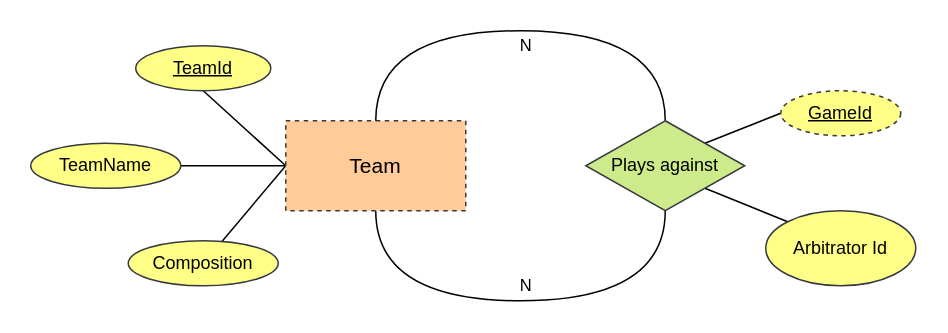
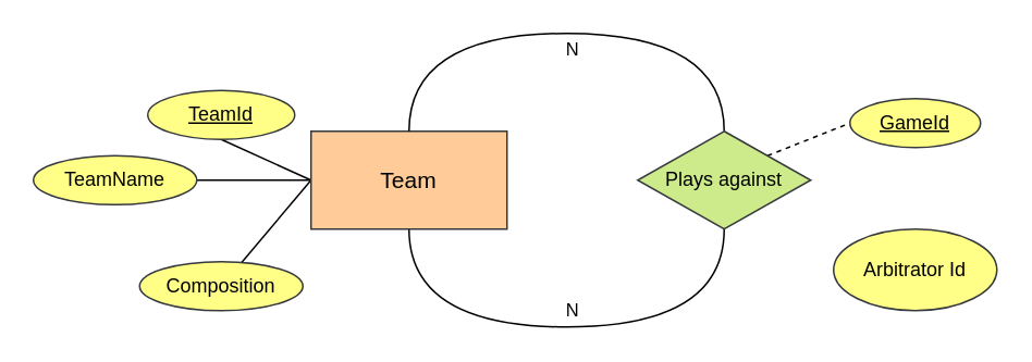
  <mxCell id="0" />
  <mxCell id="1" parent="0" />
  <mxCell id="2" value="N" style="edgeStyle=orthogonalEdgeStyle;rounded=0;orthogonalLoop=1;jettySize=auto;html=1;exitX=0.5;exitY=1;exitDx=0;exitDy=0;entryX=0.5;entryY=1;entryDx=0;entryDy=0;elbow=vertical;curved=1;endArrow=none;endFill=0;" edge="1" parent="1" source="6" target="10"><mxGeometry x="0.022" y="10" relative="1" as="geometry"><Array as="points"><mxPoint x="250" y="200" /><mxPoint x="443" y="200" /></Array><mxPoint as="offset" /></mxGeometry></mxCell>
  <mxCell id="3" style="rounded=0;orthogonalLoop=1;jettySize=auto;html=1;exitX=0;exitY=0.5;exitDx=0;exitDy=0;entryX=0.5;entryY=1;entryDx=0;entryDy=0;endArrow=none;endFill=0;" edge="1" parent="1" source="6" target="13"><mxGeometry relative="1" as="geometry" /></mxCell>
  <mxCell id="4" style="rounded=0;orthogonalLoop=1;jettySize=auto;html=1;exitX=0;exitY=0.5;exitDx=0;exitDy=0;entryX=1;entryY=0.5;entryDx=0;entryDy=0;endArrow=none;endFill=0;" edge="1" parent="1" source="6" target="14"><mxGeometry relative="1" as="geometry" /></mxCell>
  <mxCell id="5" style="rounded=0;orthogonalLoop=1;jettySize=auto;html=1;exitX=0;exitY=0.5;exitDx=0;exitDy=0;endArrow=none;endFill=0;" edge="1" parent="1" source="6" target="15"><mxGeometry relative="1" as="geometry" /></mxCell>
- <mxCell id="6" value="&lt;font style=&quot;font-size: 14px;&quot;&gt;Team&lt;/font&gt;" style="rounded=0;whiteSpace=wrap;html=1;fillColor=#ffcc99;strokeColor=#36393d;dashed=1;" vertex="1" parent="1"><mxGeometry x="190" y="80" width="120" height="60" as="geometry" /></mxCell>
+ <mxCell id="6" value="&lt;font style=&quot;font-size: 14px;&quot;&gt;Team&lt;/font&gt;" style="rounded=0;whiteSpace=wrap;html=1;fillColor=#ffcc99;strokeColor=#36393d;" vertex="1" parent="1"><mxGeometry x="190" y="80" width="120" height="60" as="geometry" /></mxCell>
  <mxCell id="7" value="N" style="edgeStyle=orthogonalEdgeStyle;rounded=0;orthogonalLoop=1;jettySize=auto;html=1;exitX=0.5;exitY=0;exitDx=0;exitDy=0;entryX=0.5;entryY=0;entryDx=0;entryDy=0;curved=1;endArrow=none;endFill=0;" edge="1" parent="1" source="10" target="6"><mxGeometry x="-0.022" y="10" relative="1" as="geometry"><Array as="points"><mxPoint x="443" y="20" /><mxPoint x="250" y="20" /></Array><mxPoint as="offset" /></mxGeometry></mxCell>
- <mxCell id="8" style="rounded=0;orthogonalLoop=1;jettySize=auto;html=1;exitX=1;exitY=1;exitDx=0;exitDy=0;entryX=0;entryY=0;entryDx=0;entryDy=0;endArrow=none;endFill=0;" edge="1" parent="1" source="10" target="12"><mxGeometry relative="1" as="geometry" /></mxCell>
- <mxCell id="9" style="rounded=0;orthogonalLoop=1;jettySize=auto;html=1;exitX=1;exitY=0;exitDx=0;exitDy=0;entryX=0;entryY=0.5;entryDx=0;entryDy=0;endArrow=none;endFill=0;" edge="1" parent="1" source="10" target="11"><mxGeometry relative="1" as="geometry" /></mxCell>
+ <mxCell id="9" style="rounded=0;orthogonalLoop=1;jettySize=auto;html=1;exitX=1;exitY=0;exitDx=0;exitDy=0;entryX=0;entryY=0.5;entryDx=0;entryDy=0;endArrow=none;endFill=0;dashed=1;" edge="1" parent="1" source="10" target="11"><mxGeometry relative="1" as="geometry" /></mxCell>
  <mxCell id="10" value="Plays against" style="rhombus;whiteSpace=wrap;html=1;fillColor=#cdeb8b;strokeColor=#36393d;" vertex="1" parent="1"><mxGeometry x="390" y="80" width="106" height="60" as="geometry" /></mxCell>
- <mxCell id="11" value="&lt;u&gt;GameId&lt;/u&gt;" style="ellipse;whiteSpace=wrap;html=1;fillColor=#ffff88;strokeColor=#36393d;dashed=1;" vertex="1" parent="1"><mxGeometry x="520" y="60" width="80" height="30" as="geometry" /></mxCell>
+ <mxCell id="11" value="&lt;u&gt;GameId&lt;/u&gt;" style="ellipse;whiteSpace=wrap;html=1;fillColor=#ffff88;strokeColor=#36393d;" vertex="1" parent="1"><mxGeometry x="520" y="60" width="80" height="30" as="geometry" /></mxCell>
  <mxCell id="12" value="Arbitrator Id" style="ellipse;whiteSpace=wrap;html=1;fillColor=#ffff88;strokeColor=#36393d;" vertex="1" parent="1"><mxGeometry x="510" y="140" width="100" height="50" as="geometry" /></mxCell>
- <mxCell id="13" value="&lt;u&gt;TeamId&lt;/u&gt;" style="ellipse;whiteSpace=wrap;html=1;fillColor=#ffff88;strokeColor=#36393d;" vertex="1" parent="1"><mxGeometry x="90" y="30" width="90" height="30" as="geometry" /></mxCell>
+ <mxCell id="13" value="&lt;u&gt;TeamId&lt;/u&gt;" style="ellipse;whiteSpace=wrap;html=1;fillColor=#ffff88;strokeColor=#36393d;" vertex="1" parent="1"><mxGeometry x="90" y="55" width="90" height="30" as="geometry" /></mxCell>
  <mxCell id="14" value="TeamName" style="ellipse;whiteSpace=wrap;html=1;fillColor=#ffff88;strokeColor=#36393d;" vertex="1" parent="1"><mxGeometry x="20" y="95" width="100" height="30" as="geometry" /></mxCell>
  <mxCell id="15" value="Composition" style="ellipse;whiteSpace=wrap;html=1;fillColor=#ffff88;strokeColor=#36393d;" vertex="1" parent="1"><mxGeometry x="85" y="160" width="100" height="30" as="geometry" /></mxCell>
